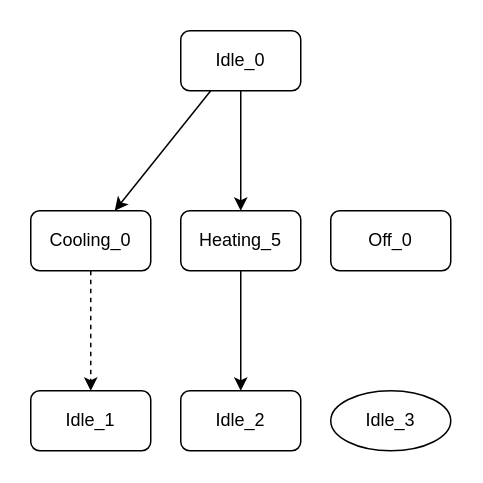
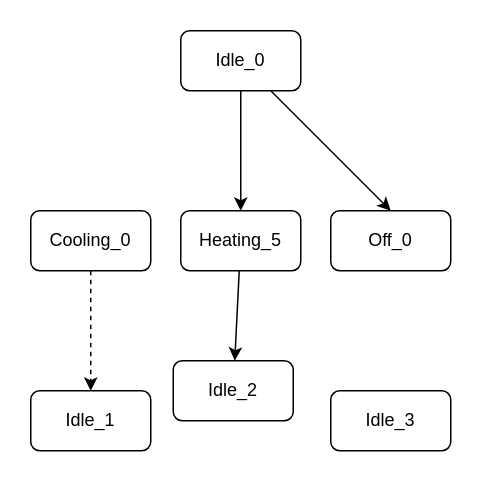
  <mxCell id="0" />
  <mxCell id="1" parent="0" />
  <mxCell id="2" value="" style="edgeStyle=orthogonalEdgeStyle;rounded=0;orthogonalLoop=1;jettySize=auto;html=1;" edge="1" parent="1" source="5" target="7"><mxGeometry relative="1" as="geometry" /></mxCell>
- <mxCell id="3" style="rounded=0;orthogonalLoop=1;jettySize=auto;html=1;exitX=0.25;exitY=1;exitDx=0;exitDy=0;" edge="1" parent="1" source="5" target="12"><mxGeometry relative="1" as="geometry" /></mxCell>
+ <mxCell id="4" style="rounded=0;orthogonalLoop=1;jettySize=auto;html=1;exitX=0.75;exitY=1;exitDx=0;exitDy=0;entryX=0.5;entryY=0;entryDx=0;entryDy=0;" edge="1" parent="1" source="5" target="9"><mxGeometry relative="1" as="geometry" /></mxCell>
  <mxCell id="5" value="Idle_0" style="rounded=1;whiteSpace=wrap;html=1;" vertex="1" parent="1"><mxGeometry x="120" y="20" width="80" height="40" as="geometry" /></mxCell>
  <mxCell id="6" value="" style="edgeStyle=none;rounded=0;orthogonalLoop=1;jettySize=auto;html=1;" edge="1" parent="1" source="7" target="8"><mxGeometry relative="1" as="geometry" /></mxCell>
  <mxCell id="7" value="Heating_5" style="rounded=1;whiteSpace=wrap;html=1;" vertex="1" parent="1"><mxGeometry x="120" y="140" width="80" height="40" as="geometry" /></mxCell>
- <mxCell id="8" value="Idle_2" style="rounded=1;whiteSpace=wrap;html=1;" vertex="1" parent="1"><mxGeometry x="120" y="260" width="80" height="40" as="geometry" /></mxCell>
+ <mxCell id="8" value="Idle_2" style="rounded=1;whiteSpace=wrap;html=1;" vertex="1" parent="1"><mxGeometry x="115" y="240" width="80" height="40" as="geometry" /></mxCell>
  <mxCell id="9" value="Off_0" style="rounded=1;whiteSpace=wrap;html=1;" vertex="1" parent="1"><mxGeometry x="220" y="140" width="80" height="40" as="geometry" /></mxCell>
- <mxCell id="10" value="Idle_3" style="ellipse;whiteSpace=wrap;html=1;" vertex="1" parent="1"><mxGeometry x="220" y="260" width="80" height="40" as="geometry" /></mxCell>
+ <mxCell id="10" value="Idle_3" style="rounded=1;whiteSpace=wrap;html=1;" vertex="1" parent="1"><mxGeometry x="220" y="260" width="80" height="40" as="geometry" /></mxCell>
  <mxCell id="11" value="" style="edgeStyle=none;rounded=0;orthogonalLoop=1;jettySize=auto;html=1;dashed=1;" edge="1" parent="1" source="12" target="13"><mxGeometry relative="1" as="geometry" /></mxCell>
  <mxCell id="12" value="Cooling_0" style="rounded=1;whiteSpace=wrap;html=1;" vertex="1" parent="1"><mxGeometry x="20" y="140" width="80" height="40" as="geometry" /></mxCell>
  <mxCell id="13" value="Idle_1" style="rounded=1;whiteSpace=wrap;html=1;" vertex="1" parent="1"><mxGeometry x="20" y="260" width="80" height="40" as="geometry" /></mxCell>
